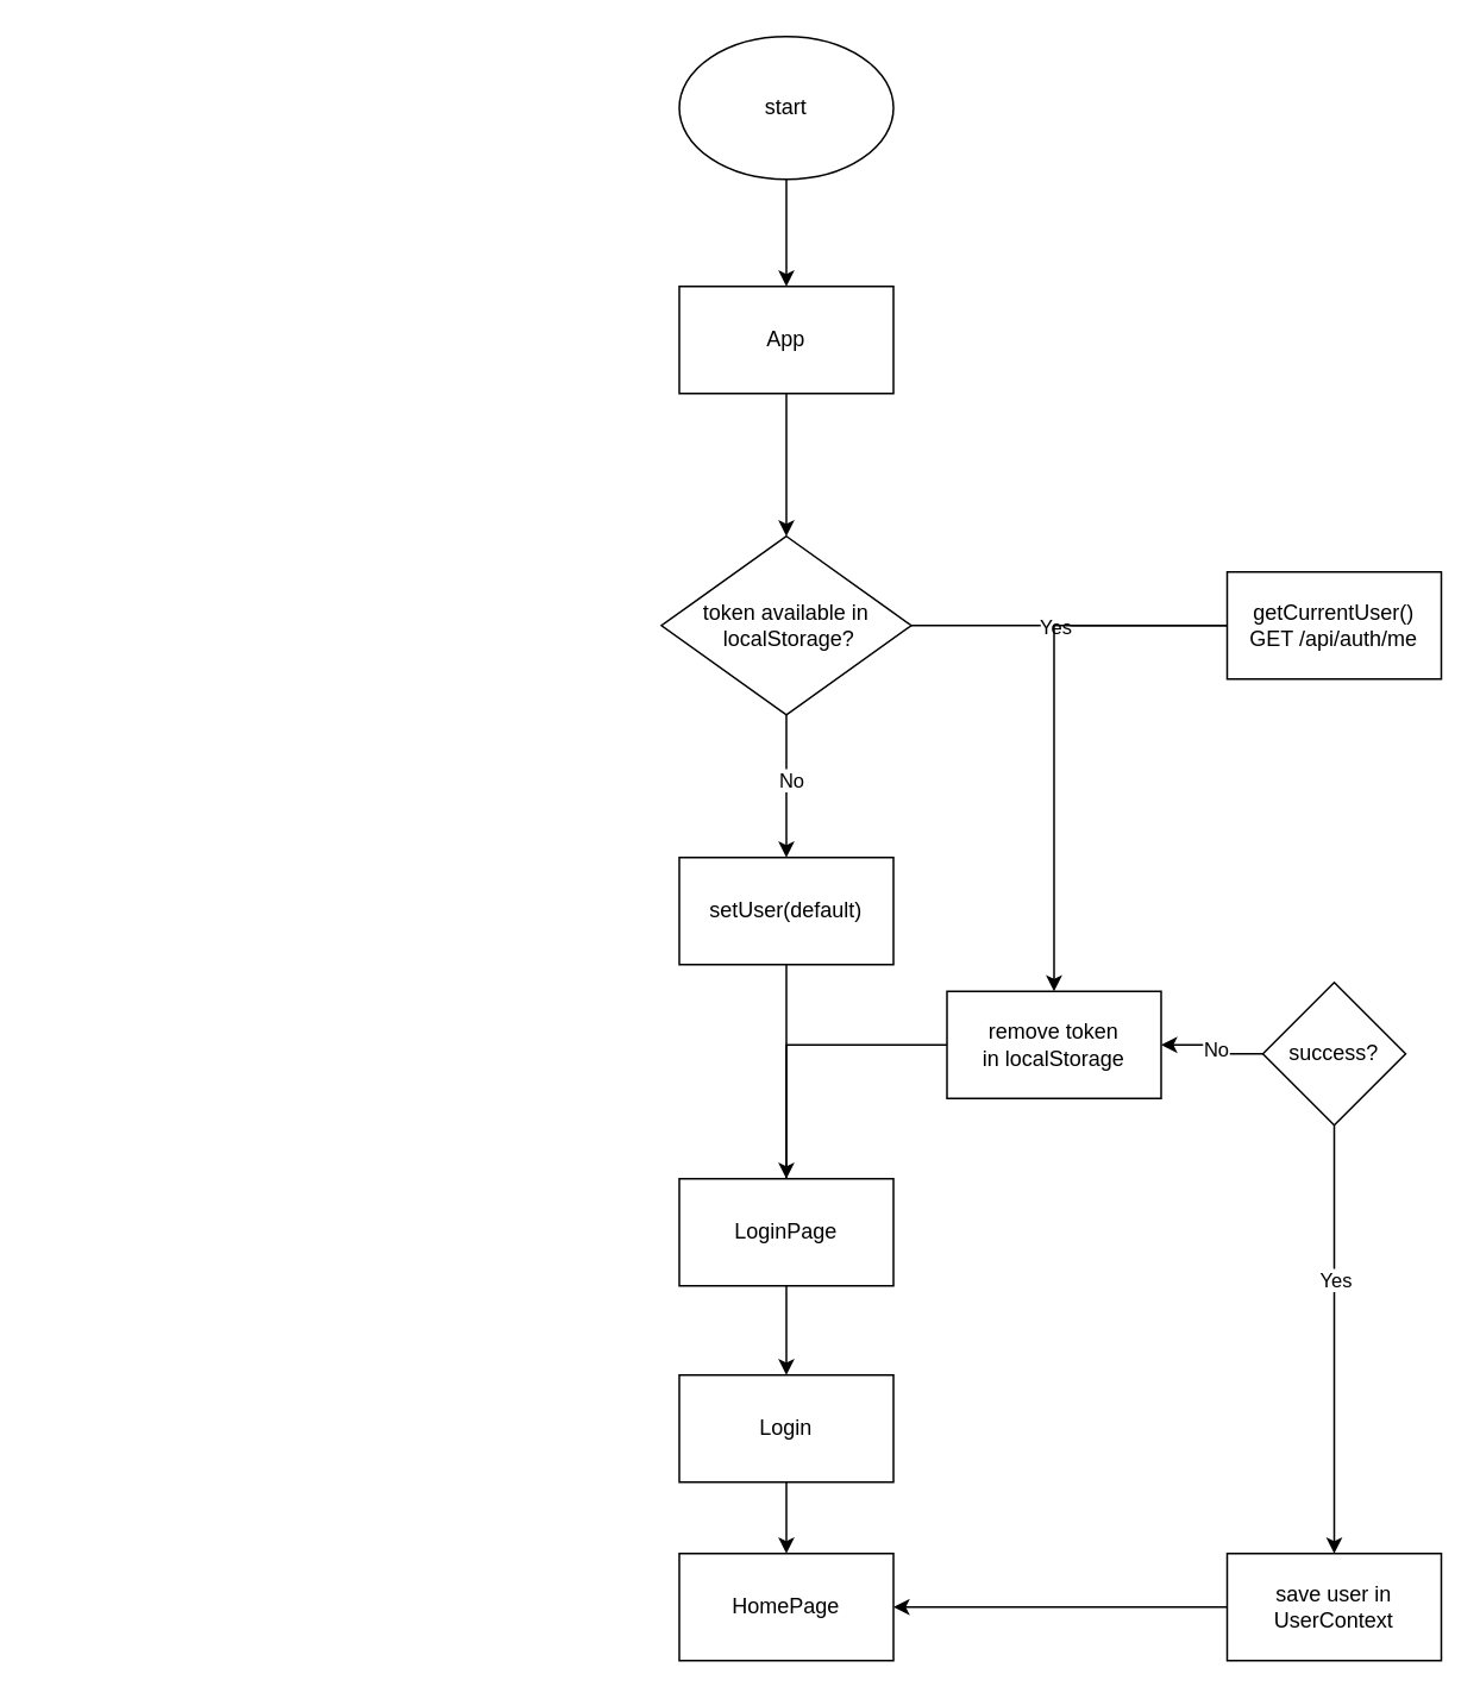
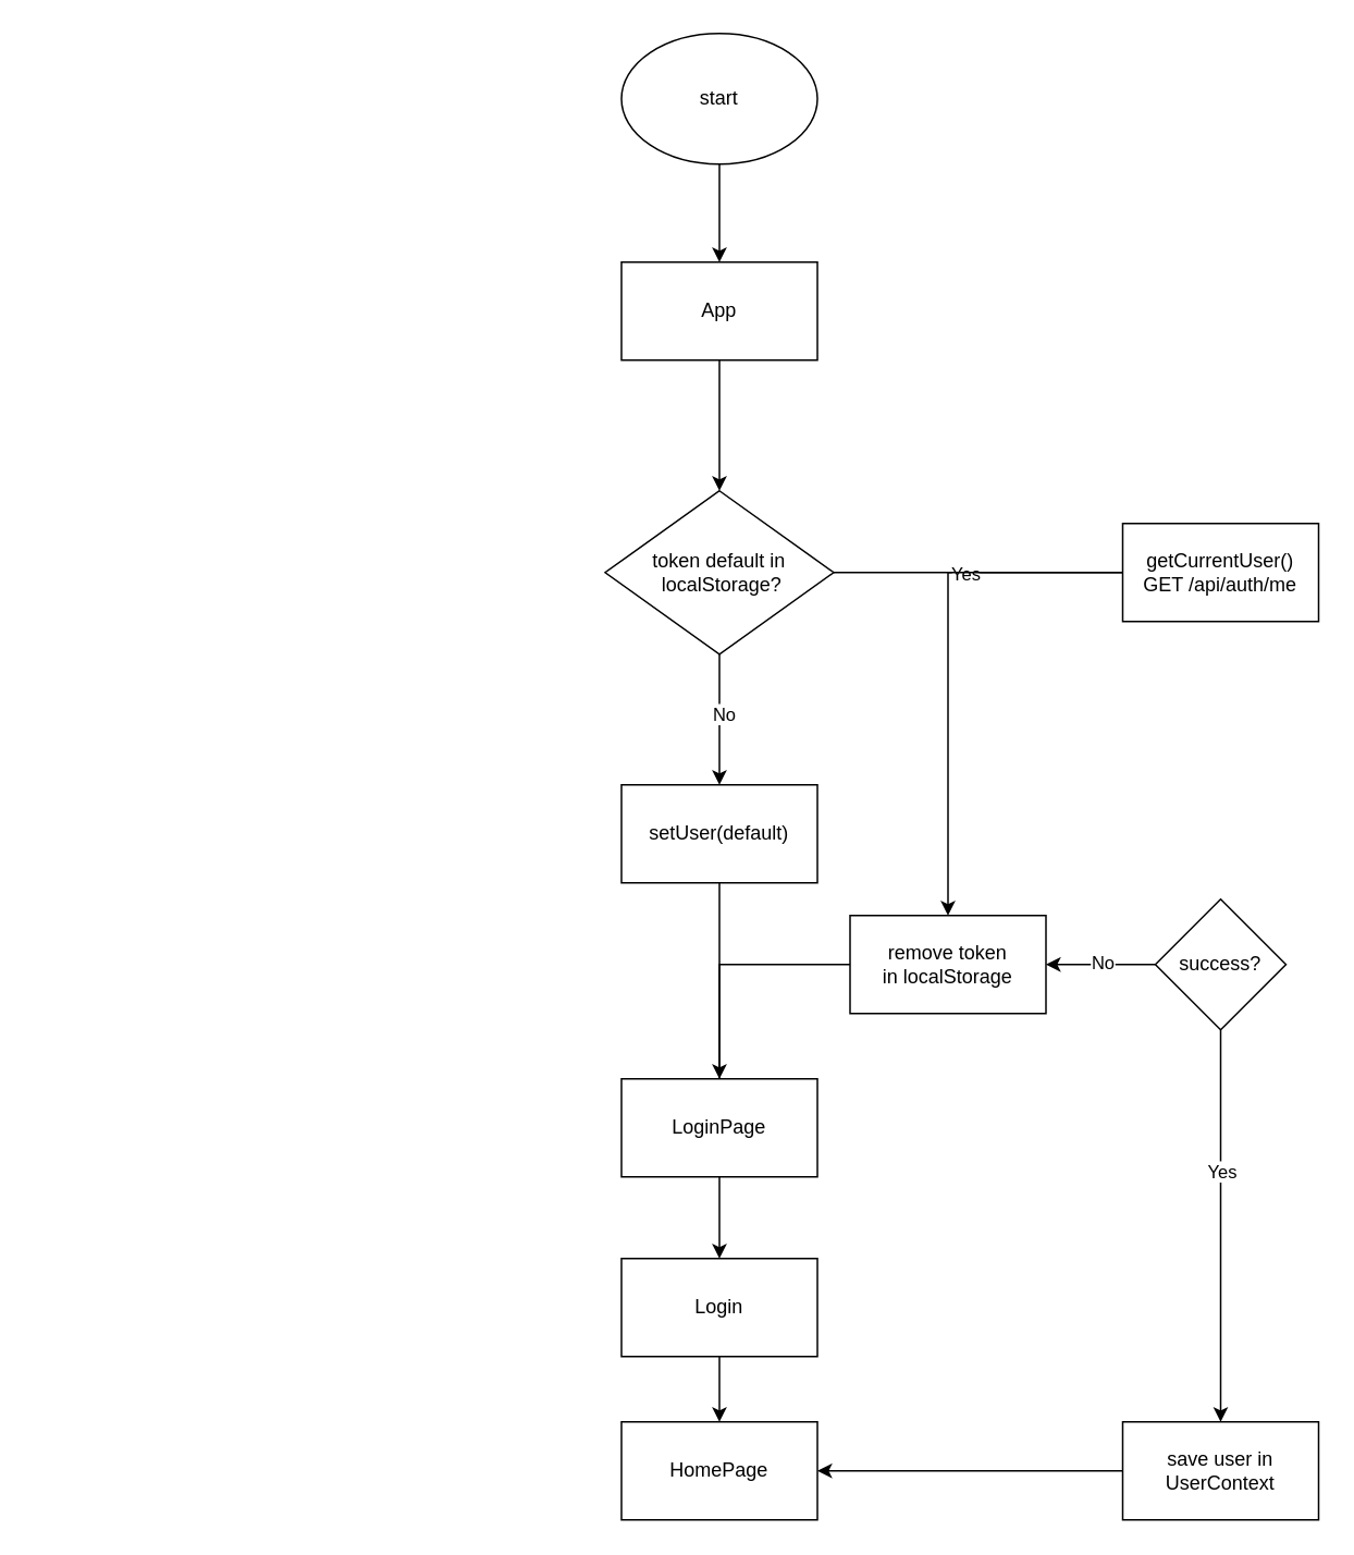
  <mxCell id="0" />
  <mxCell id="1" parent="0" />
  <mxCell id="2" value="" style="edgeStyle=orthogonalEdgeStyle;rounded=0;orthogonalLoop=1;jettySize=auto;html=1;" edge="1" parent="1"><mxGeometry relative="1" as="geometry"><mxPoint x="60" y="100" as="sourcePoint" /></mxGeometry></mxCell>
  <mxCell id="3" value="" style="edgeStyle=orthogonalEdgeStyle;rounded=0;orthogonalLoop=1;jettySize=auto;html=1;" edge="1" parent="1"><mxGeometry relative="1" as="geometry"><mxPoint x="60" y="250" as="sourcePoint" /></mxGeometry></mxCell>
  <mxCell id="4" value="" style="edgeStyle=orthogonalEdgeStyle;rounded=0;orthogonalLoop=1;jettySize=auto;html=1;" edge="1" parent="1"><mxGeometry relative="1" as="geometry"><mxPoint x="60" y="410" as="sourcePoint" /></mxGeometry></mxCell>
  <mxCell id="5" value="Yes" style="edgeLabel;html=1;align=center;verticalAlign=middle;resizable=0;points=[];" vertex="1" connectable="0" parent="4"><mxGeometry x="-0.093" relative="1" as="geometry"><mxPoint as="offset" /></mxGeometry></mxCell>
  <mxCell id="6" style="edgeStyle=orthogonalEdgeStyle;rounded=0;orthogonalLoop=1;jettySize=auto;html=1;exitX=1;exitY=0.5;exitDx=0;exitDy=0;entryX=0;entryY=0.5;entryDx=0;entryDy=0;" edge="1" parent="1"><mxGeometry relative="1" as="geometry"><mxPoint x="135" y="365" as="sourcePoint" /></mxGeometry></mxCell>
  <mxCell id="7" value="No" style="edgeLabel;html=1;align=center;verticalAlign=middle;resizable=0;points=[];" vertex="1" connectable="0" parent="6"><mxGeometry x="-0.247" relative="1" as="geometry"><mxPoint as="offset" /></mxGeometry></mxCell>
  <mxCell id="8" value="" style="edgeStyle=orthogonalEdgeStyle;rounded=0;orthogonalLoop=1;jettySize=auto;html=1;" edge="1" parent="1"><mxGeometry relative="1" as="geometry"><mxPoint x="60" y="565" as="sourcePoint" /></mxGeometry></mxCell>
  <mxCell id="9" value="" style="edgeStyle=orthogonalEdgeStyle;rounded=0;orthogonalLoop=1;jettySize=auto;html=1;" edge="1" parent="1"><mxGeometry relative="1" as="geometry"><mxPoint x="20" y="675" as="sourcePoint" /></mxGeometry></mxCell>
  <mxCell id="10" value="No" style="edgeLabel;html=1;align=center;verticalAlign=middle;resizable=0;points=[];" vertex="1" connectable="0" parent="9"><mxGeometry x="-0.156" y="2" relative="1" as="geometry"><mxPoint as="offset" /></mxGeometry></mxCell>
  <mxCell id="11" value="" style="edgeStyle=orthogonalEdgeStyle;rounded=0;orthogonalLoop=1;jettySize=auto;html=1;" edge="1" parent="1"><mxGeometry relative="1" as="geometry"><mxPoint x="60" y="715" as="sourcePoint" /></mxGeometry></mxCell>
  <mxCell id="12" value="Yes" style="edgeLabel;html=1;align=center;verticalAlign=middle;resizable=0;points=[];" vertex="1" connectable="0" parent="11"><mxGeometry x="-0.191" relative="1" as="geometry"><mxPoint as="offset" /></mxGeometry></mxCell>
  <mxCell id="13" value="" style="edgeStyle=orthogonalEdgeStyle;rounded=0;orthogonalLoop=1;jettySize=auto;html=1;" edge="1" parent="1"><mxGeometry relative="1" as="geometry"><mxPoint x="60" y="865" as="sourcePoint" /></mxGeometry></mxCell>
  <mxCell id="14" style="edgeStyle=orthogonalEdgeStyle;rounded=0;orthogonalLoop=1;jettySize=auto;html=1;exitX=0.5;exitY=0;exitDx=0;exitDy=0;entryX=1;entryY=0.5;entryDx=0;entryDy=0;" edge="1" parent="1"><mxGeometry relative="1" as="geometry"><mxPoint x="120" y="220" as="targetPoint" /></mxGeometry></mxCell>
  <mxCell id="15" value="" style="edgeStyle=orthogonalEdgeStyle;rounded=0;orthogonalLoop=1;jettySize=auto;html=1;" edge="1" parent="1" source="16" target="18"><mxGeometry relative="1" as="geometry" /></mxCell>
  <mxCell id="16" value="start" style="ellipse;whiteSpace=wrap;html=1;" vertex="1" parent="1"><mxGeometry x="380" y="20" width="120" height="80" as="geometry" /></mxCell>
  <mxCell id="17" value="" style="edgeStyle=orthogonalEdgeStyle;rounded=0;orthogonalLoop=1;jettySize=auto;html=1;" edge="1" parent="1" source="18" target="23"><mxGeometry relative="1" as="geometry" /></mxCell>
  <mxCell id="18" value="App" style="whiteSpace=wrap;html=1;" vertex="1" parent="1"><mxGeometry x="380" y="160" width="120" height="60" as="geometry" /></mxCell>
  <mxCell id="19" value="" style="edgeStyle=orthogonalEdgeStyle;rounded=0;orthogonalLoop=1;jettySize=auto;html=1;" edge="1" parent="1" source="23" target="25"><mxGeometry relative="1" as="geometry" /></mxCell>
  <mxCell id="20" value="No" style="edgeLabel;html=1;align=center;verticalAlign=middle;resizable=0;points=[];" vertex="1" connectable="0" parent="19"><mxGeometry x="-0.103" y="2" relative="1" as="geometry"><mxPoint as="offset" /></mxGeometry></mxCell>
  <mxCell id="21" value="" style="edgeStyle=orthogonalEdgeStyle;rounded=0;orthogonalLoop=1;jettySize=auto;html=1;endArrow=none;" edge="1" parent="1" source="23" target="29"><mxGeometry relative="1" as="geometry" /></mxCell>
  <mxCell id="22" value="Yes" style="edgeLabel;html=1;align=center;verticalAlign=middle;resizable=0;points=[];" vertex="1" connectable="0" parent="21"><mxGeometry x="-0.094" relative="1" as="geometry"><mxPoint as="offset" /></mxGeometry></mxCell>
- <mxCell id="23" value="token available in&lt;br&gt;&amp;nbsp;localStorage?" style="rhombus;whiteSpace=wrap;html=1;" vertex="1" parent="1"><mxGeometry x="370" y="300" width="140" height="100" as="geometry" /></mxCell>
+ <mxCell id="23" value="token default in&lt;br&gt;&amp;nbsp;localStorage?" style="rhombus;whiteSpace=wrap;html=1;" vertex="1" parent="1"><mxGeometry x="370" y="300" width="140" height="100" as="geometry" /></mxCell>
  <mxCell id="24" value="" style="edgeStyle=orthogonalEdgeStyle;rounded=0;orthogonalLoop=1;jettySize=auto;html=1;exitX=0.5;exitY=1;exitDx=0;exitDy=0;endArrow=none;" edge="1" parent="1" source="25" target="27"><mxGeometry relative="1" as="geometry" /></mxCell>
  <mxCell id="25" value="setUser(default)" style="whiteSpace=wrap;html=1;" vertex="1" parent="1"><mxGeometry x="380" y="480" width="120" height="60" as="geometry" /></mxCell>
  <mxCell id="26" style="edgeStyle=orthogonalEdgeStyle;rounded=0;orthogonalLoop=1;jettySize=auto;html=1;exitX=0.5;exitY=1;exitDx=0;exitDy=0;entryX=0.5;entryY=0;entryDx=0;entryDy=0;" edge="1" parent="1" source="27" target="41"><mxGeometry relative="1" as="geometry" /></mxCell>
  <mxCell id="27" value="LoginPage" style="whiteSpace=wrap;html=1;" vertex="1" parent="1"><mxGeometry x="380" y="660" width="120" height="60" as="geometry" /></mxCell>
  <mxCell id="28" value="" style="edgeStyle=orthogonalEdgeStyle;rounded=0;orthogonalLoop=1;jettySize=auto;html=1;" edge="1" parent="1" source="29" target="36"><mxGeometry relative="1" as="geometry" /></mxCell>
  <mxCell id="29" value="getCurrentUser()&lt;br&gt;GET /api/auth/me" style="whiteSpace=wrap;html=1;" vertex="1" parent="1"><mxGeometry x="687" y="320" width="120" height="60" as="geometry" /></mxCell>
  <mxCell id="30" value="" style="edgeStyle=orthogonalEdgeStyle;rounded=0;orthogonalLoop=1;jettySize=auto;html=1;" edge="1" parent="1" source="34" target="36"><mxGeometry relative="1" as="geometry" /></mxCell>
  <mxCell id="31" value="No" style="edgeLabel;html=1;align=center;verticalAlign=middle;resizable=0;points=[];" vertex="1" connectable="0" parent="30"><mxGeometry x="-0.01" y="-2" relative="1" as="geometry"><mxPoint as="offset" /></mxGeometry></mxCell>
  <mxCell id="32" value="" style="edgeStyle=orthogonalEdgeStyle;rounded=0;orthogonalLoop=1;jettySize=auto;html=1;" edge="1" parent="1" source="34" target="38"><mxGeometry relative="1" as="geometry" /></mxCell>
  <mxCell id="33" value="Yes" style="edgeLabel;html=1;align=center;verticalAlign=middle;resizable=0;points=[];" vertex="1" connectable="0" parent="32"><mxGeometry x="-0.281" relative="1" as="geometry"><mxPoint as="offset" /></mxGeometry></mxCell>
  <mxCell id="34" value="success?" style="rhombus;whiteSpace=wrap;html=1;" vertex="1" parent="1"><mxGeometry x="707" y="550" width="80" height="80" as="geometry" /></mxCell>
  <mxCell id="35" style="edgeStyle=orthogonalEdgeStyle;rounded=0;orthogonalLoop=1;jettySize=auto;html=1;entryX=0.5;entryY=0;entryDx=0;entryDy=0;" edge="1" parent="1" source="36" target="27"><mxGeometry relative="1" as="geometry" /></mxCell>
- <mxCell id="36" value="remove token&lt;br&gt;in localStorage" style="whiteSpace=wrap;html=1;" vertex="1" parent="1"><mxGeometry x="530" y="555" width="120" height="60" as="geometry" /></mxCell>
+ <mxCell id="36" value="remove token&lt;br&gt;in localStorage" style="whiteSpace=wrap;html=1;" vertex="1" parent="1"><mxGeometry x="520" y="560" width="120" height="60" as="geometry" /></mxCell>
  <mxCell id="37" value="" style="edgeStyle=orthogonalEdgeStyle;rounded=0;orthogonalLoop=1;jettySize=auto;html=1;" edge="1" parent="1" source="38" target="39"><mxGeometry relative="1" as="geometry" /></mxCell>
  <mxCell id="38" value="save user in UserContext" style="whiteSpace=wrap;html=1;" vertex="1" parent="1"><mxGeometry x="687" y="870" width="120" height="60" as="geometry" /></mxCell>
  <mxCell id="39" value="HomePage" style="whiteSpace=wrap;html=1;" vertex="1" parent="1"><mxGeometry x="380" y="870" width="120" height="60" as="geometry" /></mxCell>
  <mxCell id="40" style="edgeStyle=orthogonalEdgeStyle;rounded=0;orthogonalLoop=1;jettySize=auto;html=1;exitX=0.5;exitY=1;exitDx=0;exitDy=0;" edge="1" parent="1" source="41" target="39"><mxGeometry relative="1" as="geometry" /></mxCell>
  <mxCell id="41" value="Login" style="rounded=0;whiteSpace=wrap;html=1;" vertex="1" parent="1"><mxGeometry x="380" y="770" width="120" height="60" as="geometry" /></mxCell>
